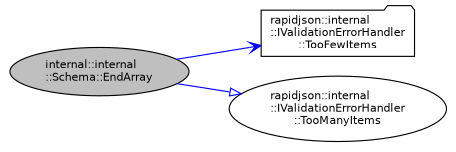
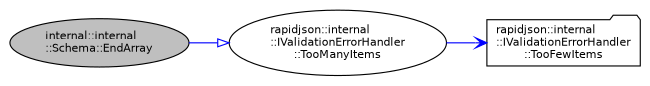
  digraph {
    rankdir=LR
    node [color=black fillcolor=white fontname=Helvetica fontsize=10 shape=ellipse style=filled]
    edge [color=blue fontname=Helvetica fontsize=10 labelfontname=Helvetica labelfontsize=10 style=solid]
    n1 [fillcolor=grey75 fontcolor=black height=0.2 label="internal::internal\l::Schema::EndArray" width=0.4]
    n2 [height=0.2 label="rapidjson::internal\l::IValidationErrorHandler\l::TooFewItems" shape=folder width=0.4]
    n3 [height=0.2 label="rapidjson::internal\l::IValidationErrorHandler\l::TooManyItems" width=0.4]
-   n1 -> n2 [arrowhead=vee]
+   n3 -> n2 [arrowhead=vee]
    n1 -> n3 [arrowhead=onormal]
  }
